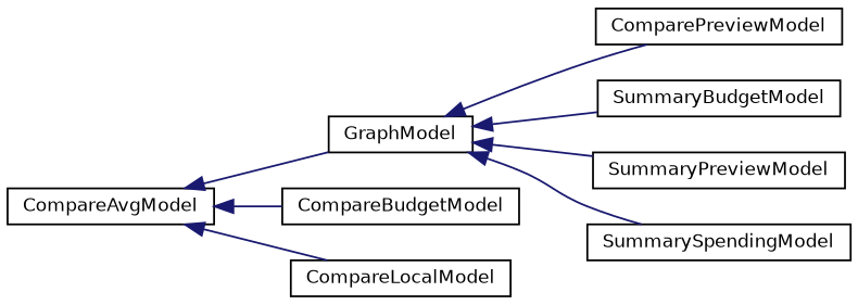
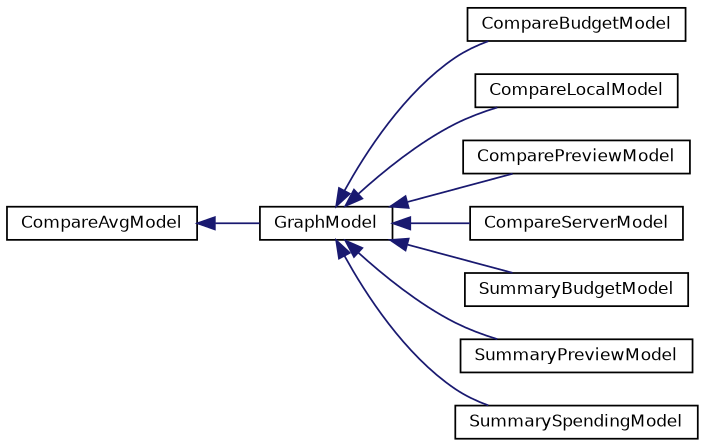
  digraph {
    rankdir=LR
    node [color=black fillcolor=white fontname=Helvetica fontsize=10 shape=record style=filled]
    edge [color=midnightblue dir=back fontname=Helvetica fontsize=10 labelfontname=Helvetica labelfontsize=10 style=solid]
    n1 [height=0.2 label=GraphModel width=0.4]
    n2 [height=0.2 label=CompareBudgetModel width=0.4]
    n3 [height=0.2 label=CompareLocalModel width=0.4]
    n4 [height=0.2 label=ComparePreviewModel width=0.4]
+   n5 [height=0.2 label=CompareServerModel width=0.4]
    n6 [height=0.2 label=SummaryBudgetModel width=0.4]
    n7 [height=0.2 label=SummaryPreviewModel width=0.4]
    n8 [height=0.2 label=SummarySpendingModel width=0.4]
    n9 [height=0.2 label=CompareAvgModel width=0.4]
-   n9 -> n2
-   n9 -> n3
+   n1 -> n2
+   n1 -> n3
    n1 -> n4
+   n1 -> n5
    n1 -> n6
    n1 -> n7
    n1 -> n8
    n9 -> n1
  }
